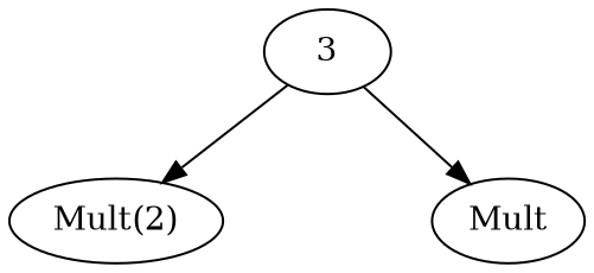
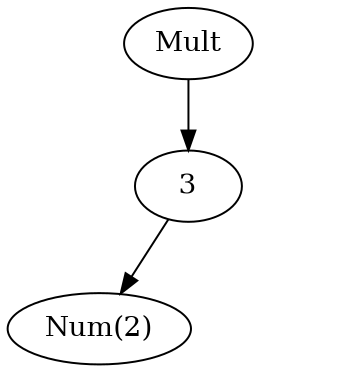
  digraph {
-   n1 [label="Mult(2)"]
+   n1 [label="Num(2)"]
    n2 [label=3]
    c [style=invis]
    n4 [label=Mult]
    n2 -> n1
    n2 -> c [style=invis]
-   n2 -> n4
+   n4 -> n2
  }
